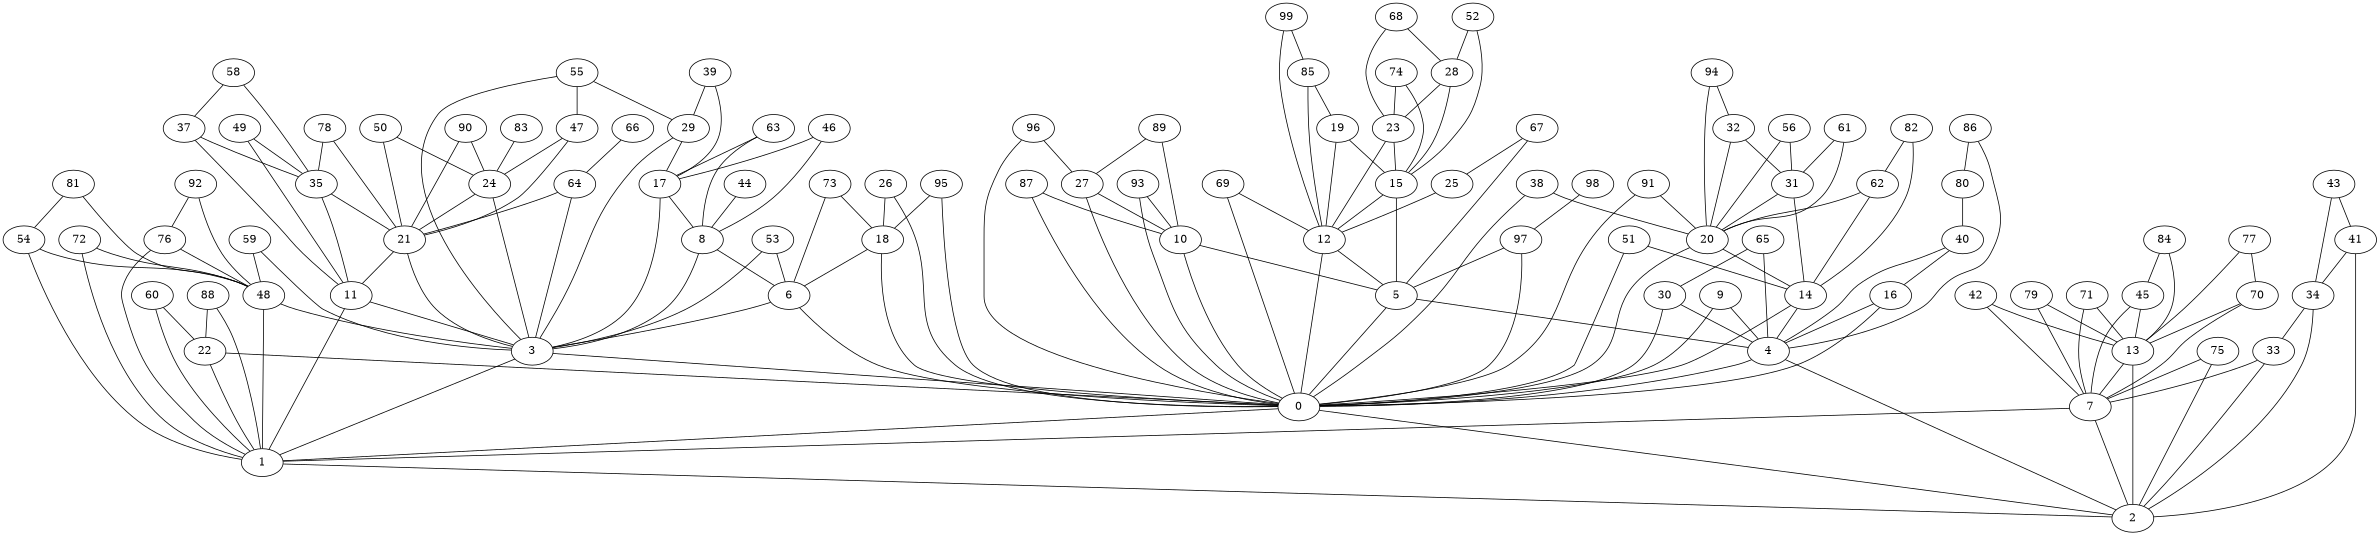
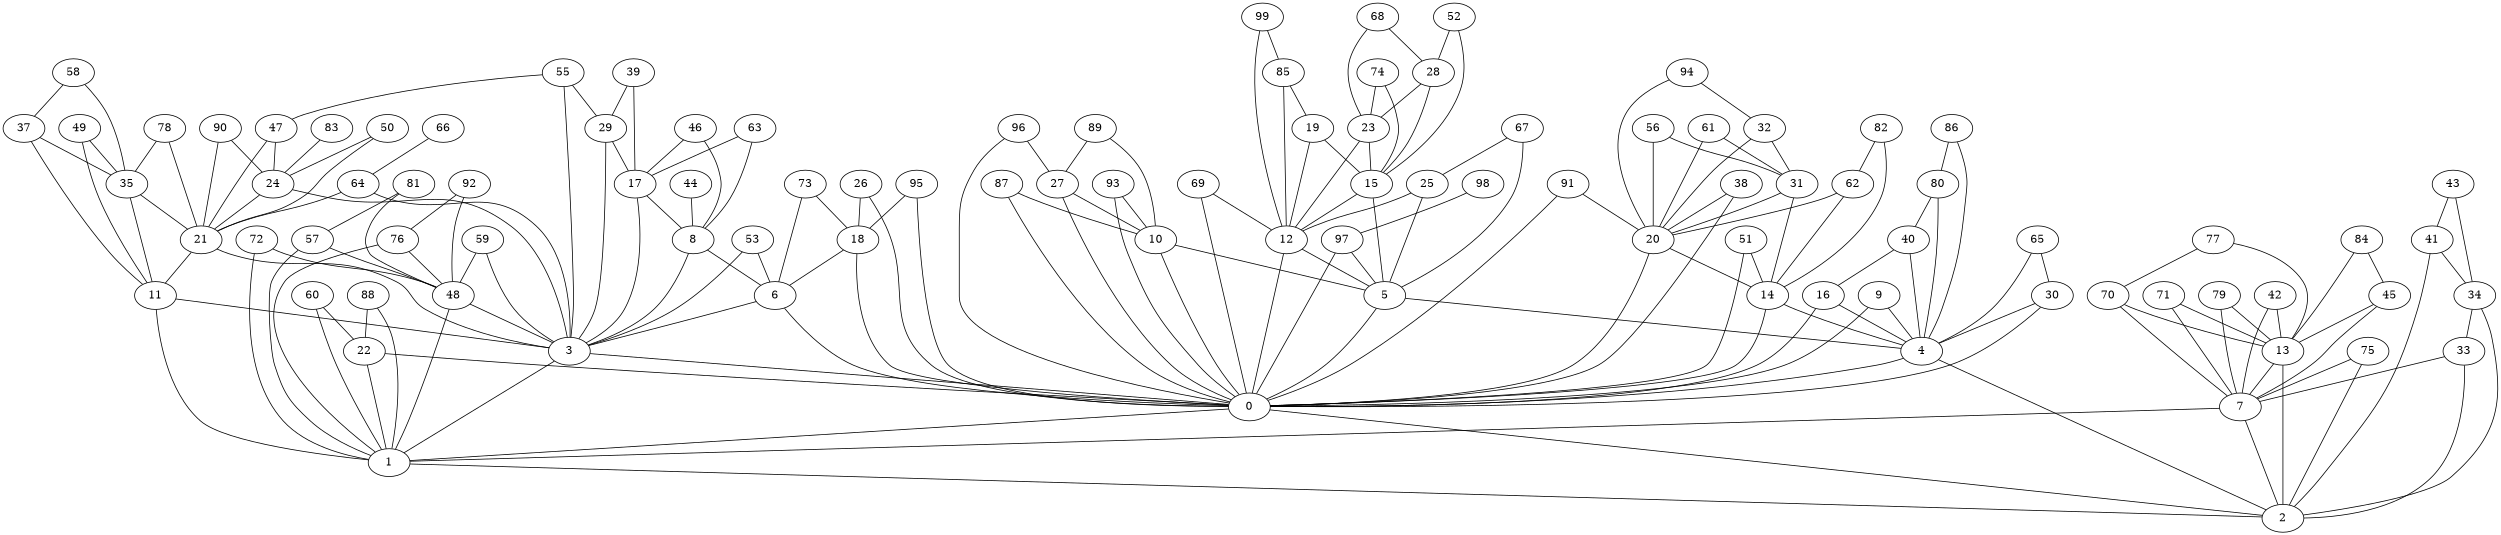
  graph {
    0
    1
    2
    3
    4
    5
    6
    7
    8
    9
    10
    11
    12
    13
    14
    15
    16
    17
    18
    19
    20
    21
    22
    23
    24
    25
    26
    27
    28
    29
    30
    31
    32
    33
    34
    35
    37
    38
    39
    40
    41
    42
    43
    44
    45
    46
    47
    48
    49
    50
    51
    52
    53
-   54
+   54 [label=57]
    55
    56
    58
    59
    60
    61
    62
    63
    64
    65
    66
    67
    68
    69
    70
    71
    72
    73
    74
    75
    76
    77
    78
    79
    80
    81
    82
    83
    84
    85
    86
    87
    88
    89
    90
    91
    92
    93
    94
    95
    96
    97
    98
    99
    0 -- 1
    0 -- 2
    1 -- 2
    3 -- 0
    3 -- 1
    4 -- 0
    4 -- 2
    5 -- 0
    5 -- 4
    6 -- 0
    6 -- 3
    7 -- 1
    7 -- 2
    8 -- 3
    8 -- 6
    9 -- 0
    9 -- 4
    10 -- 0
    10 -- 5
    11 -- 1
    11 -- 3
    12 -- 0
    12 -- 5
    13 -- 2
    13 -- 7
    14 -- 0
    14 -- 4
    15 -- 5
    15 -- 12
    16 -- 0
    16 -- 4
    17 -- 3
    17 -- 8
    18 -- 0
    18 -- 6
    19 -- 12
    19 -- 15
    20 -- 0
    20 -- 14
    21 -- 3
    21 -- 11
    22 -- 0
    22 -- 1
    23 -- 12
    23 -- 15
    24 -- 3
    24 -- 21
+   25 -- 5
    25 -- 12
    26 -- 0
    26 -- 18
    27 -- 0
    27 -- 10
    28 -- 15
    28 -- 23
    29 -- 3
    29 -- 17
    30 -- 0
    30 -- 4
    31 -- 14
    31 -- 20
    32 -- 20
    32 -- 31
    33 -- 2
    33 -- 7
    34 -- 2
    34 -- 33
    35 -- 11
    35 -- 21
    37 -- 11
    37 -- 35
    38 -- 0
    38 -- 20
    39 -- 17
    39 -- 29
    40 -- 4
    40 -- 16
    41 -- 2
    41 -- 34
    42 -- 7
    42 -- 13
    43 -- 34
    43 -- 41
    44 -- 8
    45 -- 7
    45 -- 13
    46 -- 8
    46 -- 17
    47 -- 21
    47 -- 24
    48 -- 1
    48 -- 3
    49 -- 11
    49 -- 35
    50 -- 21
    50 -- 24
    51 -- 0
    51 -- 14
    52 -- 15
    52 -- 28
    53 -- 3
    53 -- 6
    54 -- 1
    54 -- 48
    55 -- 3
    55 -- 29
    55 -- 47
    56 -- 20
    56 -- 31
    58 -- 35
    58 -- 37
    59 -- 3
    59 -- 48
    60 -- 1
    60 -- 22
    61 -- 20
    61 -- 31
    62 -- 14
    62 -- 20
    63 -- 8
    63 -- 17
    64 -- 3
    64 -- 21
    65 -- 4
    65 -- 30
    66 -- 64
    67 -- 5
    67 -- 25
    68 -- 23
    68 -- 28
    69 -- 0
    69 -- 12
    70 -- 7
    70 -- 13
    71 -- 7
    71 -- 13
    72 -- 1
    72 -- 48
    73 -- 6
    73 -- 18
    74 -- 15
    74 -- 23
    75 -- 2
    75 -- 7
    76 -- 1
    76 -- 48
    77 -- 13
    77 -- 70
    78 -- 21
    78 -- 35
    79 -- 7
    79 -- 13
+   80 -- 4
    80 -- 40
    81 -- 48
    81 -- 54
    82 -- 14
    82 -- 62
    83 -- 24
    84 -- 13
    84 -- 45
    85 -- 12
    85 -- 19
    86 -- 4
    86 -- 80
    87 -- 0
    87 -- 10
    88 -- 1
    88 -- 22
    89 -- 10
    89 -- 27
    90 -- 21
    90 -- 24
    91 -- 0
    91 -- 20
    92 -- 48
    92 -- 76
    93 -- 0
    93 -- 10
    94 -- 20
    94 -- 32
    95 -- 0
    95 -- 18
    96 -- 0
    96 -- 27
    97 -- 0
    97 -- 5
    98 -- 97
    99 -- 12
    99 -- 85
  }
